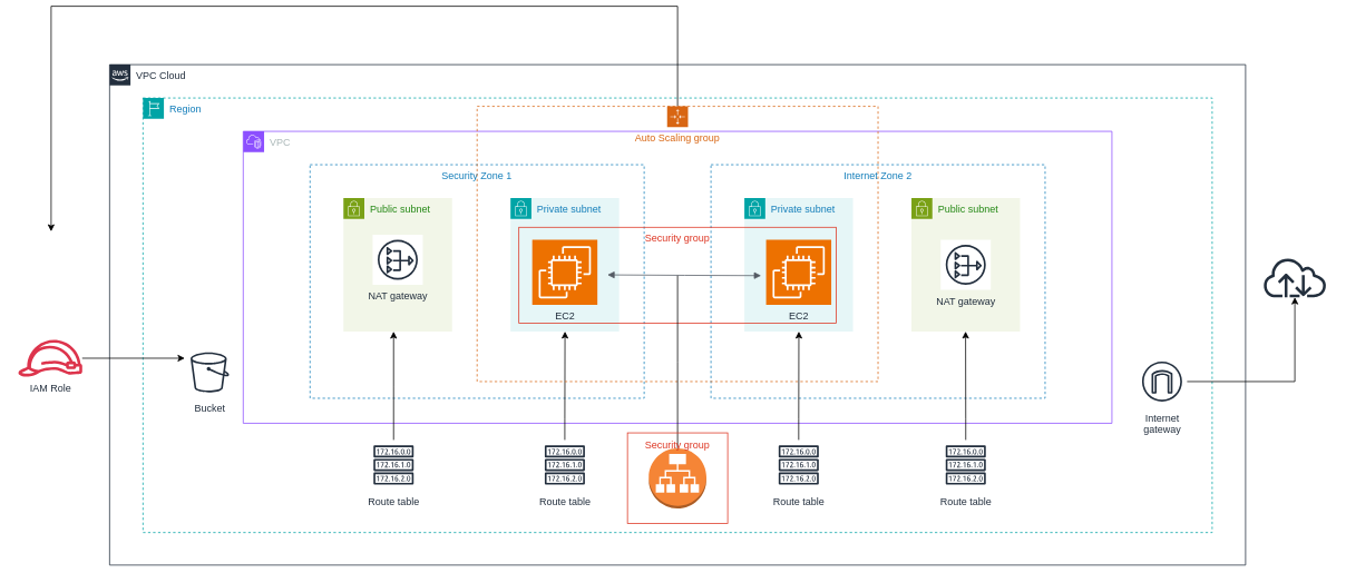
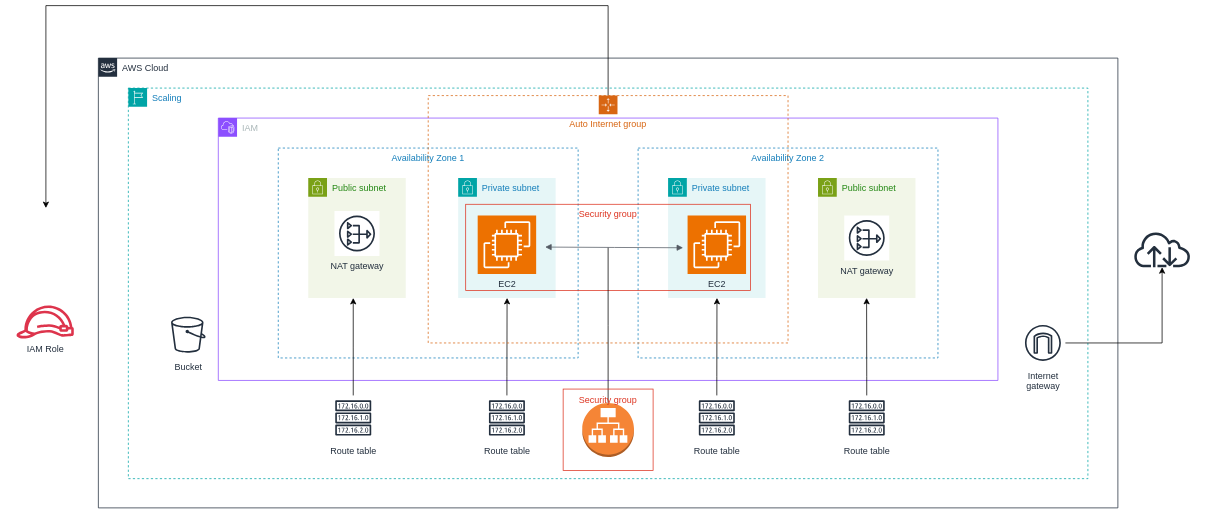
  <mxCell id="0" />
  <mxCell id="1" parent="0" />
- <mxCell id="2" value="VPC Cloud" style="points=[[0,0],[0.25,0],[0.5,0],[0.75,0],[1,0],[1,0.25],[1,0.5],[1,0.75],[1,1],[0.75,1],[0.5,1],[0.25,1],[0,1],[0,0.75],[0,0.5],[0,0.25]];outlineConnect=0;gradientColor=none;html=1;whiteSpace=wrap;fontSize=12;fontStyle=0;container=1;pointerEvents=0;collapsible=0;recursiveResize=0;shape=mxgraph.aws4.group;grIcon=mxgraph.aws4.group_aws_cloud_alt;strokeColor=#232F3E;fillColor=none;verticalAlign=top;align=left;spacingLeft=30;fontColor=#232F3E;dashed=0;" vertex="1" parent="1"><mxGeometry x="130" y="20" width="1360" height="600" as="geometry" /></mxCell>
- <mxCell id="3" value="Region" style="points=[[0,0],[0.25,0],[0.5,0],[0.75,0],[1,0],[1,0.25],[1,0.5],[1,0.75],[1,1],[0.75,1],[0.5,1],[0.25,1],[0,1],[0,0.75],[0,0.5],[0,0.25]];outlineConnect=0;gradientColor=none;html=1;whiteSpace=wrap;fontSize=12;fontStyle=0;container=1;pointerEvents=0;collapsible=0;recursiveResize=0;shape=mxgraph.aws4.group;grIcon=mxgraph.aws4.group_region;strokeColor=#00A4A6;fillColor=none;verticalAlign=top;align=left;spacingLeft=30;fontColor=#147EBA;dashed=1;" vertex="1" parent="2"><mxGeometry x="40" y="40" width="1280" height="521" as="geometry" /></mxCell>
- <mxCell id="4" value="VPC" style="points=[[0,0],[0.25,0],[0.5,0],[0.75,0],[1,0],[1,0.25],[1,0.5],[1,0.75],[1,1],[0.75,1],[0.5,1],[0.25,1],[0,1],[0,0.75],[0,0.5],[0,0.25]];outlineConnect=0;gradientColor=none;html=1;whiteSpace=wrap;fontSize=12;fontStyle=0;container=1;pointerEvents=0;collapsible=0;recursiveResize=0;shape=mxgraph.aws4.group;grIcon=mxgraph.aws4.group_vpc2;strokeColor=#8C4FFF;fillColor=none;verticalAlign=top;align=left;spacingLeft=30;fontColor=#AAB7B8;dashed=0;" vertex="1" parent="3"><mxGeometry x="120" y="40" width="1040" height="350" as="geometry" /></mxCell>
- <mxCell id="5" value="Security Zone 1" style="fillColor=none;strokeColor=#147EBA;dashed=1;verticalAlign=top;fontStyle=0;fontColor=#147EBA;whiteSpace=wrap;html=1;align=center;fontFamily=Helvetica;fontSize=12;" vertex="1" parent="4"><mxGeometry x="80" y="40" width="400" height="280" as="geometry" /></mxCell>
- <mxCell id="6" value="Internet Zone 2" style="fillColor=none;strokeColor=#147EBA;dashed=1;verticalAlign=top;fontStyle=0;fontColor=#147EBA;whiteSpace=wrap;html=1;align=center;fontFamily=Helvetica;fontSize=12;" vertex="1" parent="4"><mxGeometry x="560" y="40" width="400" height="280" as="geometry" /></mxCell>
+ <mxCell id="2" value="AWS Cloud" style="points=[[0,0],[0.25,0],[0.5,0],[0.75,0],[1,0],[1,0.25],[1,0.5],[1,0.75],[1,1],[0.75,1],[0.5,1],[0.25,1],[0,1],[0,0.75],[0,0.5],[0,0.25]];outlineConnect=0;gradientColor=none;html=1;whiteSpace=wrap;fontSize=12;fontStyle=0;container=1;pointerEvents=0;collapsible=0;recursiveResize=0;shape=mxgraph.aws4.group;grIcon=mxgraph.aws4.group_aws_cloud_alt;strokeColor=#232F3E;fillColor=none;verticalAlign=top;align=left;spacingLeft=30;fontColor=#232F3E;dashed=0;" vertex="1" parent="1"><mxGeometry x="130" y="20" width="1360" height="600" as="geometry" /></mxCell>
+ <mxCell id="3" value="Scaling" style="points=[[0,0],[0.25,0],[0.5,0],[0.75,0],[1,0],[1,0.25],[1,0.5],[1,0.75],[1,1],[0.75,1],[0.5,1],[0.25,1],[0,1],[0,0.75],[0,0.5],[0,0.25]];outlineConnect=0;gradientColor=none;html=1;whiteSpace=wrap;fontSize=12;fontStyle=0;container=1;pointerEvents=0;collapsible=0;recursiveResize=0;shape=mxgraph.aws4.group;grIcon=mxgraph.aws4.group_region;strokeColor=#00A4A6;fillColor=none;verticalAlign=top;align=left;spacingLeft=30;fontColor=#147EBA;dashed=1;" vertex="1" parent="2"><mxGeometry x="40" y="40" width="1280" height="521" as="geometry" /></mxCell>
+ <mxCell id="4" value="IAM" style="points=[[0,0],[0.25,0],[0.5,0],[0.75,0],[1,0],[1,0.25],[1,0.5],[1,0.75],[1,1],[0.75,1],[0.5,1],[0.25,1],[0,1],[0,0.75],[0,0.5],[0,0.25]];outlineConnect=0;gradientColor=none;html=1;whiteSpace=wrap;fontSize=12;fontStyle=0;container=1;pointerEvents=0;collapsible=0;recursiveResize=0;shape=mxgraph.aws4.group;grIcon=mxgraph.aws4.group_vpc2;strokeColor=#8C4FFF;fillColor=none;verticalAlign=top;align=left;spacingLeft=30;fontColor=#AAB7B8;dashed=0;" vertex="1" parent="3"><mxGeometry x="120" y="40" width="1040" height="350" as="geometry" /></mxCell>
+ <mxCell id="5" value="Availability Zone 1" style="fillColor=none;strokeColor=#147EBA;dashed=1;verticalAlign=top;fontStyle=0;fontColor=#147EBA;whiteSpace=wrap;html=1;align=center;fontFamily=Helvetica;fontSize=12;" vertex="1" parent="4"><mxGeometry x="80" y="40" width="400" height="280" as="geometry" /></mxCell>
+ <mxCell id="6" value="Availability Zone 2" style="fillColor=none;strokeColor=#147EBA;dashed=1;verticalAlign=top;fontStyle=0;fontColor=#147EBA;whiteSpace=wrap;html=1;align=center;fontFamily=Helvetica;fontSize=12;" vertex="1" parent="4"><mxGeometry x="560" y="40" width="400" height="280" as="geometry" /></mxCell>
  <mxCell id="7" value="Public subnet" style="points=[[0,0],[0.25,0],[0.5,0],[0.75,0],[1,0],[1,0.25],[1,0.5],[1,0.75],[1,1],[0.75,1],[0.5,1],[0.25,1],[0,1],[0,0.75],[0,0.5],[0,0.25]];outlineConnect=0;gradientColor=none;html=1;whiteSpace=wrap;fontSize=12;fontStyle=0;container=1;pointerEvents=0;collapsible=0;recursiveResize=0;shape=mxgraph.aws4.group;grIcon=mxgraph.aws4.group_security_group;grStroke=0;strokeColor=#7AA116;fillColor=#F2F6E8;verticalAlign=top;align=left;spacingLeft=30;fontColor=#248814;dashed=0;" vertex="1" parent="4"><mxGeometry x="120" y="80" width="130" height="160" as="geometry" /></mxCell>
  <mxCell id="8" value="NAT gateway" style="sketch=0;outlineConnect=0;fontColor=#232F3E;gradientColor=none;strokeColor=#232F3E;fillColor=#ffffff;dashed=0;verticalLabelPosition=bottom;verticalAlign=top;align=center;html=1;fontSize=12;fontStyle=0;aspect=fixed;shape=mxgraph.aws4.resourceIcon;resIcon=mxgraph.aws4.nat_gateway;" vertex="1" parent="7"><mxGeometry x="35" y="44" width="60" height="60" as="geometry" /></mxCell>
  <mxCell id="9" value="Public subnet" style="points=[[0,0],[0.25,0],[0.5,0],[0.75,0],[1,0],[1,0.25],[1,0.5],[1,0.75],[1,1],[0.75,1],[0.5,1],[0.25,1],[0,1],[0,0.75],[0,0.5],[0,0.25]];outlineConnect=0;gradientColor=none;html=1;whiteSpace=wrap;fontSize=12;fontStyle=0;container=1;pointerEvents=0;collapsible=0;recursiveResize=0;shape=mxgraph.aws4.group;grIcon=mxgraph.aws4.group_security_group;grStroke=0;strokeColor=#7AA116;fillColor=#F2F6E8;verticalAlign=top;align=left;spacingLeft=30;fontColor=#248814;dashed=0;" vertex="1" parent="4"><mxGeometry x="800" y="80" width="130" height="160" as="geometry" /></mxCell>
  <mxCell id="10" value="NAT gateway" style="sketch=0;outlineConnect=0;fontColor=#232F3E;gradientColor=none;strokeColor=#232F3E;fillColor=#ffffff;dashed=0;verticalLabelPosition=bottom;verticalAlign=top;align=center;html=1;fontSize=12;fontStyle=0;aspect=fixed;shape=mxgraph.aws4.resourceIcon;resIcon=mxgraph.aws4.nat_gateway;" vertex="1" parent="9"><mxGeometry x="35" y="50" width="60" height="60" as="geometry" /></mxCell>
  <mxCell id="11" value="Private subnet" style="points=[[0,0],[0.25,0],[0.5,0],[0.75,0],[1,0],[1,0.25],[1,0.5],[1,0.75],[1,1],[0.75,1],[0.5,1],[0.25,1],[0,1],[0,0.75],[0,0.5],[0,0.25]];outlineConnect=0;gradientColor=none;html=1;whiteSpace=wrap;fontSize=12;fontStyle=0;container=1;pointerEvents=0;collapsible=0;recursiveResize=0;shape=mxgraph.aws4.group;grIcon=mxgraph.aws4.group_security_group;grStroke=0;strokeColor=#00A4A6;fillColor=#E6F6F7;verticalAlign=top;align=left;spacingLeft=30;fontColor=#147EBA;dashed=0;" vertex="1" parent="4"><mxGeometry x="320" y="80" width="130" height="160" as="geometry" /></mxCell>
  <mxCell id="12" value="Private subnet" style="points=[[0,0],[0.25,0],[0.5,0],[0.75,0],[1,0],[1,0.25],[1,0.5],[1,0.75],[1,1],[0.75,1],[0.5,1],[0.25,1],[0,1],[0,0.75],[0,0.5],[0,0.25]];outlineConnect=0;gradientColor=none;html=1;whiteSpace=wrap;fontSize=12;fontStyle=0;container=1;pointerEvents=0;collapsible=0;recursiveResize=0;shape=mxgraph.aws4.group;grIcon=mxgraph.aws4.group_security_group;grStroke=0;strokeColor=#00A4A6;fillColor=#E6F6F7;verticalAlign=top;align=left;spacingLeft=30;fontColor=#147EBA;dashed=0;" vertex="1" parent="4"><mxGeometry x="600" y="80" width="130" height="160" as="geometry" /></mxCell>
  <mxCell id="13" value="Route table" style="sketch=0;outlineConnect=0;fontColor=#232F3E;gradientColor=none;strokeColor=#232F3E;fillColor=#ffffff;dashed=0;verticalLabelPosition=bottom;verticalAlign=top;align=center;html=1;fontSize=12;fontStyle=0;aspect=fixed;shape=mxgraph.aws4.resourceIcon;resIcon=mxgraph.aws4.route_table;" vertex="1" parent="4"><mxGeometry x="150" y="370" width="60" height="60" as="geometry" /></mxCell>
  <mxCell id="14" value="Route table" style="sketch=0;outlineConnect=0;fontColor=#232F3E;gradientColor=none;strokeColor=#232F3E;fillColor=#ffffff;dashed=0;verticalLabelPosition=bottom;verticalAlign=top;align=center;html=1;fontSize=12;fontStyle=0;aspect=fixed;shape=mxgraph.aws4.resourceIcon;resIcon=mxgraph.aws4.route_table;" vertex="1" parent="4"><mxGeometry x="355" y="370" width="60" height="60" as="geometry" /></mxCell>
  <mxCell id="15" value="Route table" style="sketch=0;outlineConnect=0;fontColor=#232F3E;gradientColor=none;strokeColor=#232F3E;fillColor=#ffffff;dashed=0;verticalLabelPosition=bottom;verticalAlign=top;align=center;html=1;fontSize=12;fontStyle=0;aspect=fixed;shape=mxgraph.aws4.resourceIcon;resIcon=mxgraph.aws4.route_table;" vertex="1" parent="4"><mxGeometry x="635" y="370" width="60" height="60" as="geometry" /></mxCell>
  <mxCell id="16" value="Route table" style="sketch=0;outlineConnect=0;fontColor=#232F3E;gradientColor=none;strokeColor=#232F3E;fillColor=#ffffff;dashed=0;verticalLabelPosition=bottom;verticalAlign=top;align=center;html=1;fontSize=12;fontStyle=0;aspect=fixed;shape=mxgraph.aws4.resourceIcon;resIcon=mxgraph.aws4.route_table;" vertex="1" parent="4"><mxGeometry x="835" y="370" width="60" height="60" as="geometry" /></mxCell>
  <mxCell id="17" style="edgeStyle=orthogonalEdgeStyle;rounded=0;orthogonalLoop=1;jettySize=auto;html=1;" edge="1" parent="4" source="13"><mxGeometry relative="1" as="geometry"><mxPoint x="180" y="240" as="targetPoint" /></mxGeometry></mxCell>
  <mxCell id="18" style="edgeStyle=orthogonalEdgeStyle;rounded=0;orthogonalLoop=1;jettySize=auto;html=1;entryX=0.763;entryY=0.714;entryDx=0;entryDy=0;entryPerimeter=0;" edge="1" parent="4" source="14" target="5"><mxGeometry relative="1" as="geometry" /></mxCell>
  <mxCell id="19" style="edgeStyle=orthogonalEdgeStyle;rounded=0;orthogonalLoop=1;jettySize=auto;html=1;entryX=0.263;entryY=0.714;entryDx=0;entryDy=0;entryPerimeter=0;" edge="1" parent="4" source="15" target="6"><mxGeometry relative="1" as="geometry" /></mxCell>
  <mxCell id="20" style="edgeStyle=orthogonalEdgeStyle;rounded=0;orthogonalLoop=1;jettySize=auto;html=1;entryX=0.762;entryY=0.714;entryDx=0;entryDy=0;entryPerimeter=0;" edge="1" parent="4" source="16" target="6"><mxGeometry relative="1" as="geometry" /></mxCell>
  <mxCell id="21" value="EC2" style="sketch=0;points=[[0,0,0],[0.25,0,0],[0.5,0,0],[0.75,0,0],[1,0,0],[0,1,0],[0.25,1,0],[0.5,1,0],[0.75,1,0],[1,1,0],[0,0.25,0],[0,0.5,0],[0,0.75,0],[1,0.25,0],[1,0.5,0],[1,0.75,0]];outlineConnect=0;fontColor=#232F3E;fillColor=#ED7100;strokeColor=#ffffff;dashed=0;verticalLabelPosition=bottom;verticalAlign=top;align=center;html=1;fontSize=12;fontStyle=0;aspect=fixed;shape=mxgraph.aws4.resourceIcon;resIcon=mxgraph.aws4.ec2;" vertex="1" parent="4"><mxGeometry x="346" y="130" width="78" height="78" as="geometry" /></mxCell>
  <mxCell id="22" value="EC2" style="sketch=0;points=[[0,0,0],[0.25,0,0],[0.5,0,0],[0.75,0,0],[1,0,0],[0,1,0],[0.25,1,0],[0.5,1,0],[0.75,1,0],[1,1,0],[0,0.25,0],[0,0.5,0],[0,0.75,0],[1,0.25,0],[1,0.5,0],[1,0.75,0]];outlineConnect=0;fontColor=#232F3E;fillColor=#ED7100;strokeColor=#ffffff;dashed=0;verticalLabelPosition=bottom;verticalAlign=top;align=center;html=1;fontSize=12;fontStyle=0;aspect=fixed;shape=mxgraph.aws4.resourceIcon;resIcon=mxgraph.aws4.ec2;" vertex="1" parent="4"><mxGeometry x="626" y="130" width="78" height="78" as="geometry" /></mxCell>
  <mxCell id="23" value="Security group" style="fillColor=none;strokeColor=#DD3522;verticalAlign=top;fontStyle=0;fontColor=#DD3522;whiteSpace=wrap;html=1;" vertex="1" parent="4"><mxGeometry x="330" y="115" width="380" height="115" as="geometry" /></mxCell>
  <mxCell id="24" value="Internet&#10;gateway" style="sketch=0;outlineConnect=0;fontColor=#232F3E;gradientColor=none;strokeColor=#232F3E;fillColor=#ffffff;dashed=0;verticalLabelPosition=bottom;verticalAlign=top;align=center;html=1;fontSize=12;fontStyle=0;aspect=fixed;shape=mxgraph.aws4.resourceIcon;resIcon=mxgraph.aws4.internet_gateway;" vertex="1" parent="3"><mxGeometry x="1190" y="310" width="60" height="60" as="geometry" /></mxCell>
  <mxCell id="25" value="Bucket" style="sketch=0;outlineConnect=0;fontColor=#232F3E;gradientColor=none;strokeColor=#232F3E;fillColor=#ffffff;dashed=0;verticalLabelPosition=bottom;verticalAlign=top;align=center;html=1;fontSize=12;fontStyle=0;aspect=fixed;shape=mxgraph.aws4.resourceIcon;resIcon=mxgraph.aws4.bucket;" vertex="1" parent="3"><mxGeometry x="50" y="299" width="60" height="60" as="geometry" /></mxCell>
  <mxCell id="26" style="edgeStyle=orthogonalEdgeStyle;rounded=0;orthogonalLoop=1;jettySize=auto;html=1;" edge="1" parent="3" source="27"><mxGeometry relative="1" as="geometry"><mxPoint x="-110" y="160" as="targetPoint" /><Array as="points"><mxPoint x="640" y="-110" /><mxPoint x="-110" y="-110" /></Array></mxGeometry></mxCell>
- <mxCell id="27" value="Auto Scaling group" style="points=[[0,0],[0.25,0],[0.5,0],[0.75,0],[1,0],[1,0.25],[1,0.5],[1,0.75],[1,1],[0.75,1],[0.5,1],[0.25,1],[0,1],[0,0.75],[0,0.5],[0,0.25]];outlineConnect=0;gradientColor=none;html=1;whiteSpace=wrap;fontSize=12;fontStyle=0;container=1;pointerEvents=0;collapsible=0;recursiveResize=0;shape=mxgraph.aws4.groupCenter;grIcon=mxgraph.aws4.group_auto_scaling_group;grStroke=1;strokeColor=#D86613;fillColor=none;verticalAlign=top;align=center;fontColor=#D86613;dashed=1;spacingTop=25;" vertex="1" parent="3"><mxGeometry x="400" y="10" width="480" height="330" as="geometry" /></mxCell>
+ <mxCell id="27" value="Auto Internet group" style="points=[[0,0],[0.25,0],[0.5,0],[0.75,0],[1,0],[1,0.25],[1,0.5],[1,0.75],[1,1],[0.75,1],[0.5,1],[0.25,1],[0,1],[0,0.75],[0,0.5],[0,0.25]];outlineConnect=0;gradientColor=none;html=1;whiteSpace=wrap;fontSize=12;fontStyle=0;container=1;pointerEvents=0;collapsible=0;recursiveResize=0;shape=mxgraph.aws4.groupCenter;grIcon=mxgraph.aws4.group_auto_scaling_group;grStroke=1;strokeColor=#D86613;fillColor=none;verticalAlign=top;align=center;fontColor=#D86613;dashed=1;spacingTop=25;" vertex="1" parent="3"><mxGeometry x="400" y="10" width="480" height="330" as="geometry" /></mxCell>
  <mxCell id="28" value="" style="edgeStyle=orthogonalEdgeStyle;html=1;endArrow=block;elbow=vertical;startArrow=block;startFill=1;endFill=1;strokeColor=#545B64;rounded=0;" edge="1" parent="27"><mxGeometry width="100" relative="1" as="geometry"><mxPoint x="156" y="202.08" as="sourcePoint" /><mxPoint x="340" y="203" as="targetPoint" /></mxGeometry></mxCell>
  <mxCell id="29" style="edgeStyle=orthogonalEdgeStyle;rounded=0;orthogonalLoop=1;jettySize=auto;html=1;endArrow=none;endFill=0;" edge="1" parent="3" source="30"><mxGeometry relative="1" as="geometry"><mxPoint x="640" y="213" as="targetPoint" /></mxGeometry></mxCell>
  <mxCell id="30" value="" style="outlineConnect=0;dashed=0;verticalLabelPosition=bottom;verticalAlign=top;align=center;html=1;shape=mxgraph.aws3.application_load_balancer;fillColor=#F58536;gradientColor=none;" vertex="1" parent="3"><mxGeometry x="605.5" y="420" width="69" height="72" as="geometry" /></mxCell>
  <mxCell id="31" value="Security group" style="fillColor=none;strokeColor=#DD3522;verticalAlign=top;fontStyle=0;fontColor=#DD3522;whiteSpace=wrap;html=1;" vertex="1" parent="3"><mxGeometry x="580" y="401.5" width="120" height="108.5" as="geometry" /></mxCell>
  <mxCell id="32" value="" style="sketch=0;outlineConnect=0;fontColor=#232F3E;gradientColor=none;fillColor=#232F3D;strokeColor=none;dashed=0;verticalLabelPosition=bottom;verticalAlign=top;align=center;html=1;fontSize=12;fontStyle=0;aspect=fixed;pointerEvents=1;shape=mxgraph.aws4.internet;" vertex="1" parent="1"><mxGeometry x="1510" y="251" width="78" height="48" as="geometry" /></mxCell>
  <mxCell id="33" style="edgeStyle=orthogonalEdgeStyle;rounded=0;orthogonalLoop=1;jettySize=auto;html=1;" edge="1" parent="1" source="24" target="32"><mxGeometry relative="1" as="geometry" /></mxCell>
- <mxCell id="34" style="edgeStyle=orthogonalEdgeStyle;rounded=0;orthogonalLoop=1;jettySize=auto;html=1;" edge="1" parent="1" source="35" target="25"><mxGeometry relative="1" as="geometry"><Array as="points"><mxPoint x="59" y="380" /></Array></mxGeometry></mxCell>
  <mxCell id="35" value="IAM Role" style="sketch=0;outlineConnect=0;fontColor=#232F3E;gradientColor=none;fillColor=#DD344C;strokeColor=none;dashed=0;verticalLabelPosition=bottom;verticalAlign=top;align=center;html=1;fontSize=12;fontStyle=0;aspect=fixed;pointerEvents=1;shape=mxgraph.aws4.role;" vertex="1" parent="1"><mxGeometry x="20" y="350" width="78" height="44" as="geometry" /></mxCell>
